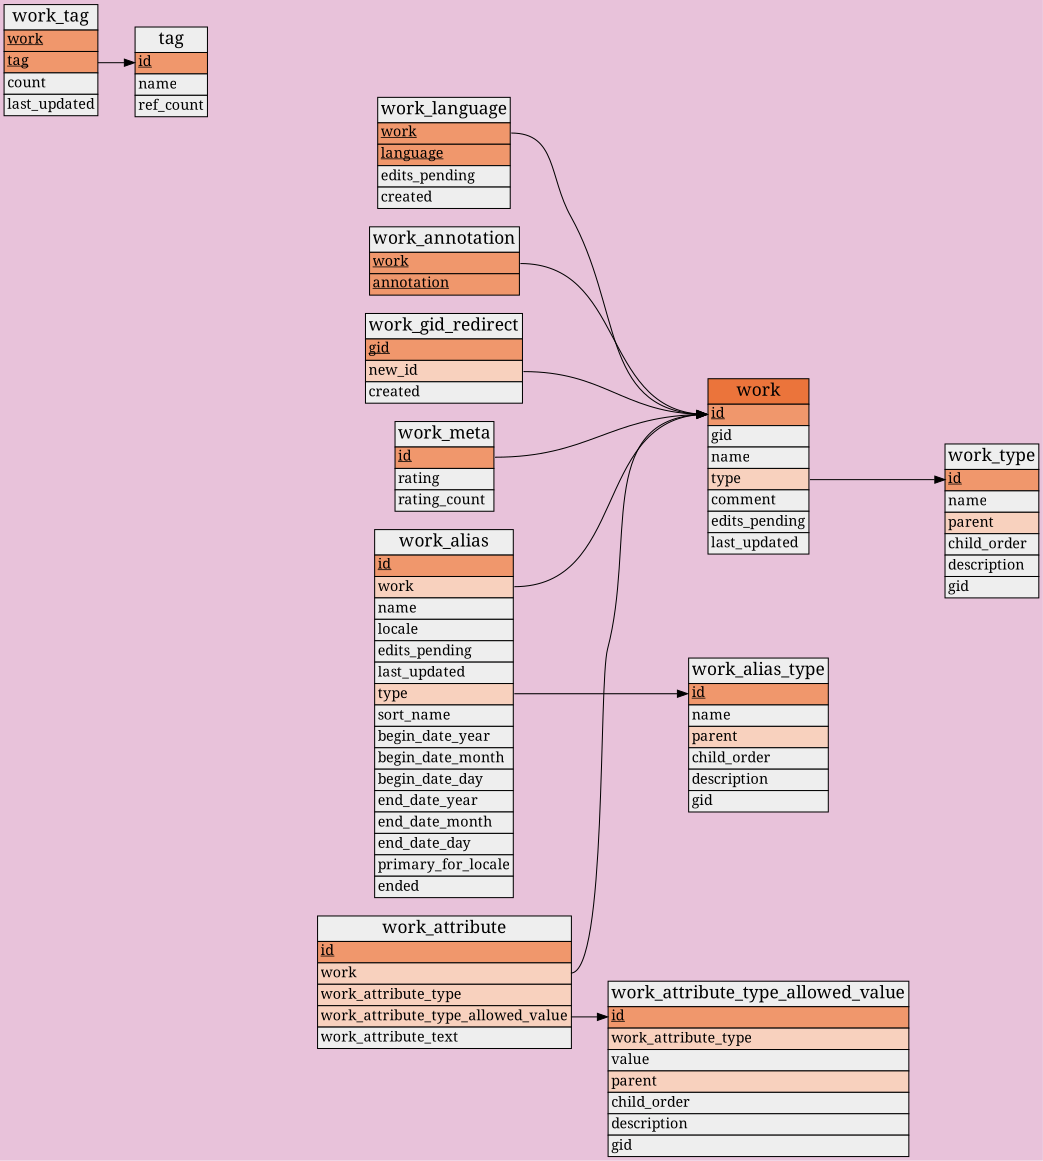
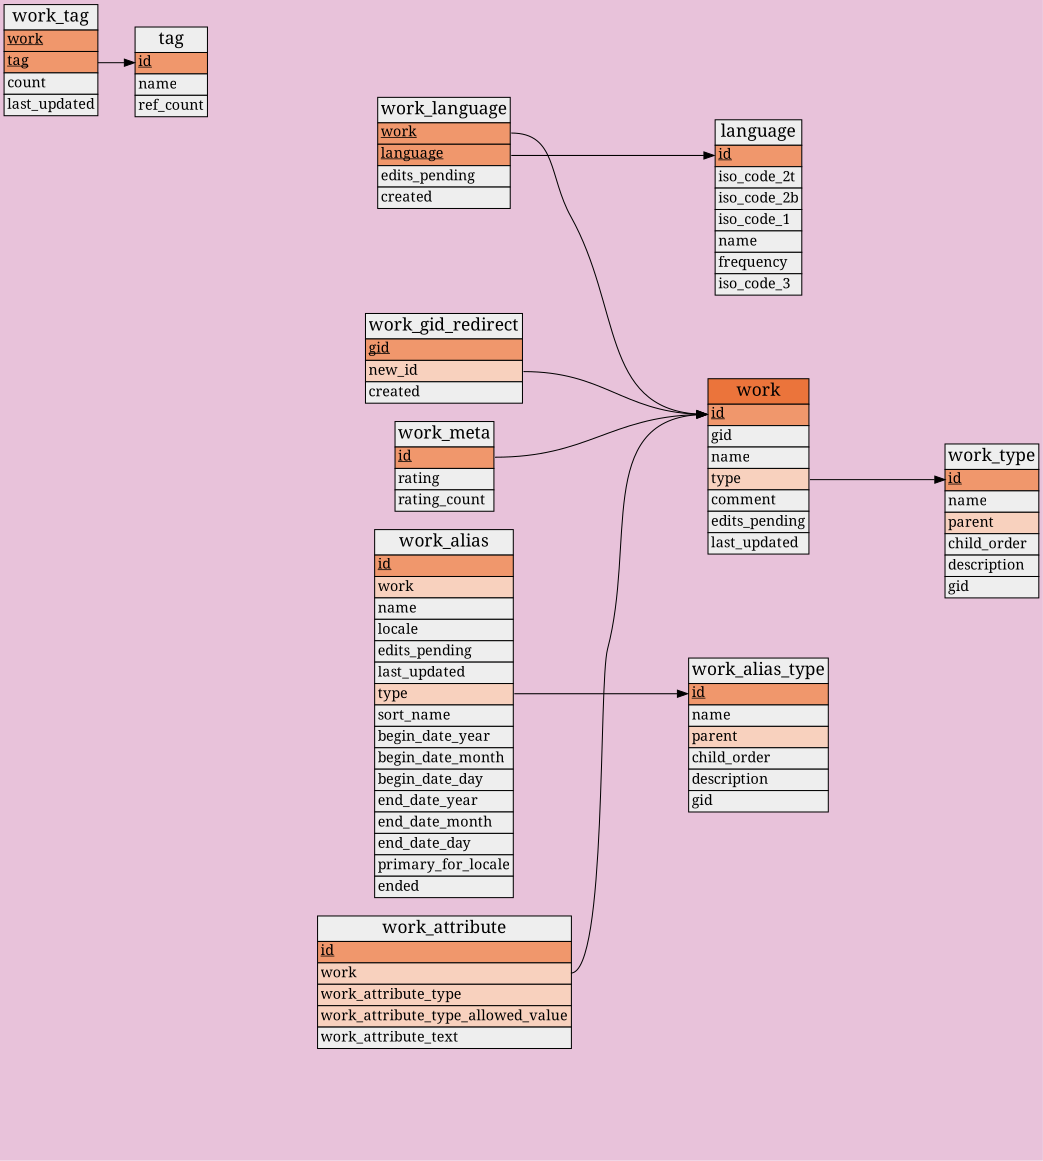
  digraph {
    bgcolor="#e8c2da"
    concentrate=true
    fontname="Noto Serif"
    pack=true
    rankdir=LR
    node [fontname="Noto Serif" shape=plain]
    edge [fontname="Noto Serif" headport=id tailport=work]
+   n1 [label=<             <table border="0" cellspacing="0" cellborder="1">                 <tr><td bgcolor="#eeeeee"><font point-size="17">language</font></td></tr>                 <tr><td bgcolor="#f0976c" align="left" port="id"><font point-size="14"><u>id</u></font></td></tr>                 <tr><td bgcolor="#eeeeee" align="left" port="iso_code_2t"><font point-size="14">iso_code_2t</font></td></tr>                 <tr><td bgcolor="#eeeeee" align="left" port="iso_code_2b"><font point-size="14">iso_code_2b</font></td></tr>                 <tr><td bgcolor="#eeeeee" align="left" port="iso_code_1"><font point-size="14">iso_code_1</font></td></tr>                 <tr><td bgcolor="#eeeeee" align="left" port="name"><font point-size="14">name</font></td></tr>                 <tr><td bgcolor="#eeeeee" align="left" port="frequency"><font point-size="14">frequency</font></td></tr>                 <tr><td bgcolor="#eeeeee" align="left" port="iso_code_3"><font point-size="14">iso_code_3</font></td></tr>             </table>         >]
    n2 [label=<             <table border="0" cellspacing="0" cellborder="1">                 <tr><td bgcolor="#eeeeee"><font point-size="17">tag</font></td></tr>                 <tr><td bgcolor="#f0976c" align="left" port="id"><font point-size="14"><u>id</u></font></td></tr>                 <tr><td bgcolor="#eeeeee" align="left" port="name"><font point-size="14">name</font></td></tr>                 <tr><td bgcolor="#eeeeee" align="left" port="ref_count"><font point-size="14">ref_count</font></td></tr>             </table>         >]
    n3 [label=<             <table border="0" cellspacing="0" cellborder="1">                 <tr><td bgcolor="#eb743b"><font point-size="17">work</font></td></tr>                 <tr><td bgcolor="#f0976c" align="left" port="id"><font point-size="14"><u>id</u></font></td></tr>                 <tr><td bgcolor="#eeeeee" align="left" port="gid"><font point-size="14">gid</font></td></tr>                 <tr><td bgcolor="#eeeeee" align="left" port="name"><font point-size="14">name</font></td></tr>                 <tr><td bgcolor="#f8d1be" align="left" port="type"><font point-size="14">type</font></td></tr>                 <tr><td bgcolor="#eeeeee" align="left" port="comment"><font point-size="14">comment</font></td></tr>                 <tr><td bgcolor="#eeeeee" align="left" port="edits_pending"><font point-size="14">edits_pending</font></td></tr>                 <tr><td bgcolor="#eeeeee" align="left" port="last_updated"><font point-size="14">last_updated</font></td></tr>             </table>         >]
    n4 [label=<             <table border="0" cellspacing="0" cellborder="1">                 <tr><td bgcolor="#eeeeee"><font point-size="17">work_type</font></td></tr>                 <tr><td bgcolor="#f0976c" align="left" port="id"><font point-size="14"><u>id</u></font></td></tr>                 <tr><td bgcolor="#eeeeee" align="left" port="name"><font point-size="14">name</font></td></tr>                 <tr><td bgcolor="#f8d1be" align="left" port="parent"><font point-size="14">parent</font></td></tr>                 <tr><td bgcolor="#eeeeee" align="left" port="child_order"><font point-size="14">child_order</font></td></tr>                 <tr><td bgcolor="#eeeeee" align="left" port="description"><font point-size="14">description</font></td></tr>                 <tr><td bgcolor="#eeeeee" align="left" port="gid"><font point-size="14">gid</font></td></tr>             </table>         >]
    n5 [label=<             <table border="0" cellspacing="0" cellborder="1">                 <tr><td bgcolor="#eeeeee"><font point-size="17">work_alias</font></td></tr>                 <tr><td bgcolor="#f0976c" align="left" port="id"><font point-size="14"><u>id</u></font></td></tr>                 <tr><td bgcolor="#f8d1be" align="left" port="work"><font point-size="14">work</font></td></tr>                 <tr><td bgcolor="#eeeeee" align="left" port="name"><font point-size="14">name</font></td></tr>                 <tr><td bgcolor="#eeeeee" align="left" port="locale"><font point-size="14">locale</font></td></tr>                 <tr><td bgcolor="#eeeeee" align="left" port="edits_pending"><font point-size="14">edits_pending</font></td></tr>                 <tr><td bgcolor="#eeeeee" align="left" port="last_updated"><font point-size="14">last_updated</font></td></tr>                 <tr><td bgcolor="#f8d1be" align="left" port="type"><font point-size="14">type</font></td></tr>                 <tr><td bgcolor="#eeeeee" align="left" port="sort_name"><font point-size="14">sort_name</font></td></tr>                 <tr><td bgcolor="#eeeeee" align="left" port="begin_date_year"><font point-size="14">begin_date_year</font></td></tr>                 <tr><td bgcolor="#eeeeee" align="left" port="begin_date_month"><font point-size="14">begin_date_month</font></td></tr>                 <tr><td bgcolor="#eeeeee" align="left" port="begin_date_day"><font point-size="14">begin_date_day</font></td></tr>                 <tr><td bgcolor="#eeeeee" align="left" port="end_date_year"><font point-size="14">end_date_year</font></td></tr>                 <tr><td bgcolor="#eeeeee" align="left" port="end_date_month"><font point-size="14">end_date_month</font></td></tr>                 <tr><td bgcolor="#eeeeee" align="left" port="end_date_day"><font point-size="14">end_date_day</font></td></tr>                 <tr><td bgcolor="#eeeeee" align="left" port="primary_for_locale"><font point-size="14">primary_for_locale</font></td></tr>                 <tr><td bgcolor="#eeeeee" align="left" port="ended"><font point-size="14">ended</font></td></tr>             </table>         >]
    n6 [label=<             <table border="0" cellspacing="0" cellborder="1">                 <tr><td bgcolor="#eeeeee"><font point-size="17">work_alias_type</font></td></tr>                 <tr><td bgcolor="#f0976c" align="left" port="id"><font point-size="14"><u>id</u></font></td></tr>                 <tr><td bgcolor="#eeeeee" align="left" port="name"><font point-size="14">name</font></td></tr>                 <tr><td bgcolor="#f8d1be" align="left" port="parent"><font point-size="14">parent</font></td></tr>                 <tr><td bgcolor="#eeeeee" align="left" port="child_order"><font point-size="14">child_order</font></td></tr>                 <tr><td bgcolor="#eeeeee" align="left" port="description"><font point-size="14">description</font></td></tr>                 <tr><td bgcolor="#eeeeee" align="left" port="gid"><font point-size="14">gid</font></td></tr>             </table>         >]
-   n7 [label=<             <table border="0" cellspacing="0" cellborder="1">                 <tr><td bgcolor="#eeeeee"><font point-size="17">work_annotation</font></td></tr>                 <tr><td bgcolor="#f0976c" align="left" port="work"><font point-size="14"><u>work</u></font></td></tr>                 <tr><td bgcolor="#f0976c" align="left" port="annotation"><font point-size="14"><u>annotation</u></font></td></tr>             </table>         >]
    n8 [label=<             <table border="0" cellspacing="0" cellborder="1">                 <tr><td bgcolor="#eeeeee"><font point-size="17">work_attribute</font></td></tr>                 <tr><td bgcolor="#f0976c" align="left" port="id"><font point-size="14"><u>id</u></font></td></tr>                 <tr><td bgcolor="#f8d1be" align="left" port="work"><font point-size="14">work</font></td></tr>                 <tr><td bgcolor="#f8d1be" align="left" port="work_attribute_type"><font point-size="14">work_attribute_type</font></td></tr>                 <tr><td bgcolor="#f8d1be" align="left" port="work_attribute_type_allowed_value"><font point-size="14">work_attribute_type_allowed_value</font></td></tr>                 <tr><td bgcolor="#eeeeee" align="left" port="work_attribute_text"><font point-size="14">work_attribute_text</font></td></tr>             </table>         >]
-   n9 [label=<             <table border="0" cellspacing="0" cellborder="1">                 <tr><td bgcolor="#eeeeee"><font point-size="17">work_attribute_type_allowed_value</font></td></tr>                 <tr><td bgcolor="#f0976c" align="left" port="id"><font point-size="14"><u>id</u></font></td></tr>                 <tr><td bgcolor="#f8d1be" align="left" port="work_attribute_type"><font point-size="14">work_attribute_type</font></td></tr>                 <tr><td bgcolor="#eeeeee" align="left" port="value"><font point-size="14">value</font></td></tr>                 <tr><td bgcolor="#f8d1be" align="left" port="parent"><font point-size="14">parent</font></td></tr>                 <tr><td bgcolor="#eeeeee" align="left" port="child_order"><font point-size="14">child_order</font></td></tr>                 <tr><td bgcolor="#eeeeee" align="left" port="description"><font point-size="14">description</font></td></tr>                 <tr><td bgcolor="#eeeeee" align="left" port="gid"><font point-size="14">gid</font></td></tr>             </table>         >]
    n10 [label=<             <table border="0" cellspacing="0" cellborder="1">                 <tr><td bgcolor="#eeeeee"><font point-size="17">work_gid_redirect</font></td></tr>                 <tr><td bgcolor="#f0976c" align="left" port="gid"><font point-size="14"><u>gid</u></font></td></tr>                 <tr><td bgcolor="#f8d1be" align="left" port="new_id"><font point-size="14">new_id</font></td></tr>                 <tr><td bgcolor="#eeeeee" align="left" port="created"><font point-size="14">created</font></td></tr>             </table>         >]
    n11 [label=<             <table border="0" cellspacing="0" cellborder="1">                 <tr><td bgcolor="#eeeeee"><font point-size="17">work_language</font></td></tr>                 <tr><td bgcolor="#f0976c" align="left" port="work"><font point-size="14"><u>work</u></font></td></tr>                 <tr><td bgcolor="#f0976c" align="left" port="language"><font point-size="14"><u>language</u></font></td></tr>                 <tr><td bgcolor="#eeeeee" align="left" port="edits_pending"><font point-size="14">edits_pending</font></td></tr>                 <tr><td bgcolor="#eeeeee" align="left" port="created"><font point-size="14">created</font></td></tr>             </table>         >]
    n12 [label=<             <table border="0" cellspacing="0" cellborder="1">                 <tr><td bgcolor="#eeeeee"><font point-size="17">work_meta</font></td></tr>                 <tr><td bgcolor="#f0976c" align="left" port="id"><font point-size="14"><u>id</u></font></td></tr>                 <tr><td bgcolor="#eeeeee" align="left" port="rating"><font point-size="14">rating</font></td></tr>                 <tr><td bgcolor="#eeeeee" align="left" port="rating_count"><font point-size="14">rating_count</font></td></tr>             </table>         >]
    n13 [label=<             <table border="0" cellspacing="0" cellborder="1">                 <tr><td bgcolor="#eeeeee"><font point-size="17">work_tag</font></td></tr>                 <tr><td bgcolor="#f0976c" align="left" port="work"><font point-size="14"><u>work</u></font></td></tr>                 <tr><td bgcolor="#f0976c" align="left" port="tag"><font point-size="14"><u>tag</u></font></td></tr>                 <tr><td bgcolor="#eeeeee" align="left" port="count"><font point-size="14">count</font></td></tr>                 <tr><td bgcolor="#eeeeee" align="left" port="last_updated"><font point-size="14">last_updated</font></td></tr>             </table>         >]
    n3 -> n4 [tailport=type]
-   n5 -> n3
    n5 -> n6 [tailport=type]
-   n7 -> n3
    n8 -> n3
-   n8 -> n9 [tailport=work_attribute_type_allowed_value]
    n10 -> n3 [tailport=new_id]
+   n11 -> n1 [tailport=language]
    n11 -> n3
    n12 -> n3 [tailport=id]
    n13 -> n2 [tailport=tag]
  }
